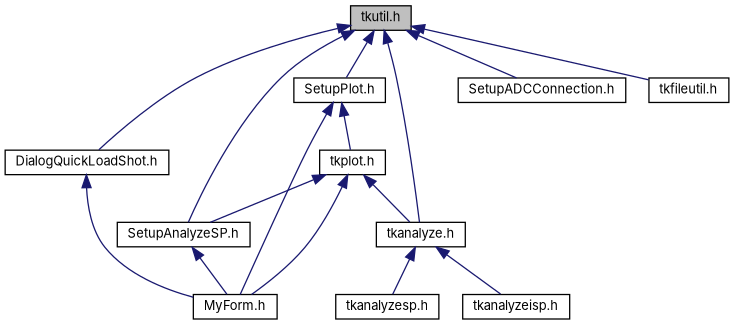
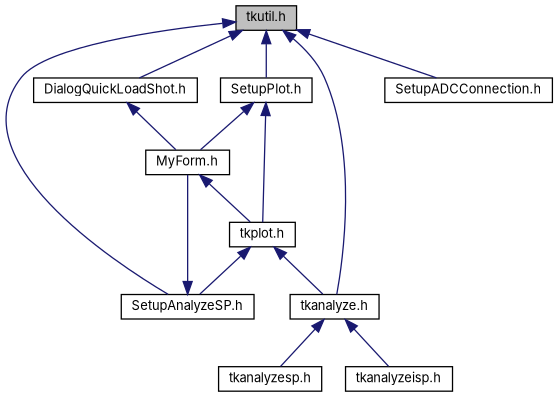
  digraph {
    fontname=Inter
    node [color=black fillcolor=white fontname=Inter fontsize=10 shape=record style=filled]
    edge [color=midnightblue dir=back fontname=Inter fontsize=10 labelfontname=Helvetica labelfontsize=10 style=solid]
    n1 [fillcolor=grey75 fontcolor=black height=0.2 label="tkutil.h" width=0.4]
    n2 [height=0.2 label="DialogQuickLoadShot.h" width=0.4]
    n3 [height=0.2 label="SetupADCConnection.h" width=0.4]
    n4 [height=0.2 label="SetupAnalyzeSP.h" width=0.4]
    n5 [height=0.2 label="tkanalyze.h" width=0.4]
    n6 [height=0.2 label="SetupPlot.h" width=0.4]
-   n7 [height=0.2 label="tkfileutil.h" width=0.4]
    n8 [height=0.2 label="MyForm.h" width=0.4]
    n9 [height=0.2 label="tkplot.h" width=0.4]
    n10 [height=0.2 label="tkanalyzesp.h" width=0.4]
    n11 [height=0.2 label="tkanalyzeisp.h" width=0.4]
    n1 -> n2
    n1 -> n3
    n1 -> n4
    n1 -> n5
    n1 -> n6
-   n1 -> n7
    n2 -> n8
    n4 -> n8
    n5 -> n10
    n5 -> n11
    n6 -> n8
    n6 -> n9
    n9 -> n4
    n9 -> n5
-   n9 -> n8
+   n8 -> n9
  }
